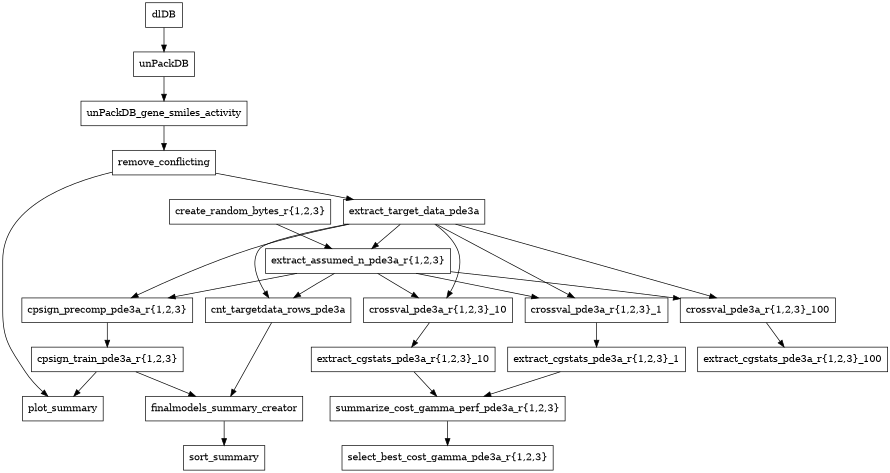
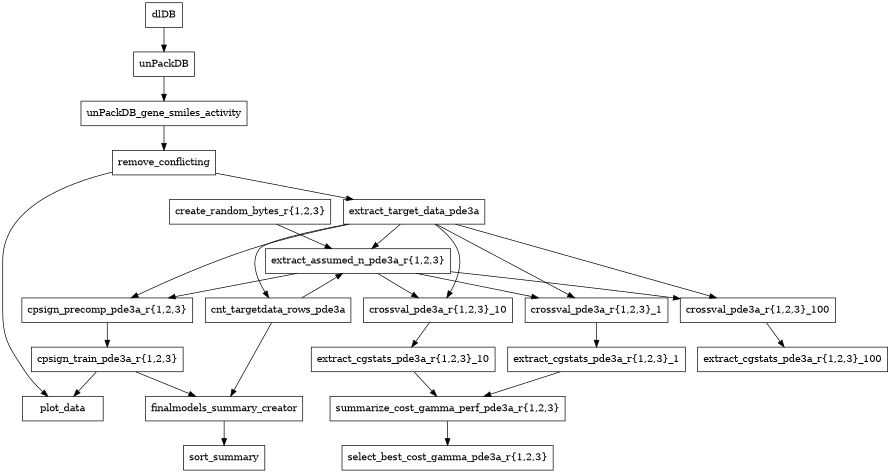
  digraph {
    node [shape=box]
    "extract_assumed_n_pde3a_r{1,2,3}"
    "cpsign_precomp_pde3a_r{1,2,3}"
    "crossval_pde3a_r{1,2,3}_1"
    "crossval_pde3a_r{1,2,3}_100"
    cnt_targetdata_rows_pde3a
    "crossval_pde3a_r{1,2,3}_10"
    "cpsign_train_pde3a_r{1,2,3}"
    "extract_cgstats_pde3a_r{1,2,3}_1"
    "extract_cgstats_pde3a_r{1,2,3}_100"
    finalmodels_summary_creator
    "extract_cgstats_pde3a_r{1,2,3}_10"
-   plot_summary
+   plot_summary [label=plot_data]
    "summarize_cost_gamma_perf_pde3a_r{1,2,3}"
    "select_best_cost_gamma_pde3a_r{1,2,3}"
    "create_random_bytes_r{1,2,3}"
    sort_summary
    extract_target_data_pde3a
    n18 [label=unPackDB_gene_smiles_activity]
    unPackDB
    remove_conflicting
    dlDB
    "extract_assumed_n_pde3a_r{1,2,3}" -> "cpsign_precomp_pde3a_r{1,2,3}"
    "extract_assumed_n_pde3a_r{1,2,3}" -> "crossval_pde3a_r{1,2,3}_1"
    "extract_assumed_n_pde3a_r{1,2,3}" -> "crossval_pde3a_r{1,2,3}_100"
-   "extract_assumed_n_pde3a_r{1,2,3}" -> cnt_targetdata_rows_pde3a
+   cnt_targetdata_rows_pde3a -> "extract_assumed_n_pde3a_r{1,2,3}"
    "extract_assumed_n_pde3a_r{1,2,3}" -> "crossval_pde3a_r{1,2,3}_10"
    "cpsign_precomp_pde3a_r{1,2,3}" -> "cpsign_train_pde3a_r{1,2,3}"
    "crossval_pde3a_r{1,2,3}_1" -> "extract_cgstats_pde3a_r{1,2,3}_1"
    "crossval_pde3a_r{1,2,3}_100" -> "extract_cgstats_pde3a_r{1,2,3}_100"
    cnt_targetdata_rows_pde3a -> finalmodels_summary_creator
    "crossval_pde3a_r{1,2,3}_10" -> "extract_cgstats_pde3a_r{1,2,3}_10"
    "cpsign_train_pde3a_r{1,2,3}" -> finalmodels_summary_creator
    "cpsign_train_pde3a_r{1,2,3}" -> plot_summary
    "extract_cgstats_pde3a_r{1,2,3}_1" -> "summarize_cost_gamma_perf_pde3a_r{1,2,3}"
    finalmodels_summary_creator -> sort_summary
    "extract_cgstats_pde3a_r{1,2,3}_10" -> "summarize_cost_gamma_perf_pde3a_r{1,2,3}"
    "summarize_cost_gamma_perf_pde3a_r{1,2,3}" -> "select_best_cost_gamma_pde3a_r{1,2,3}"
    "create_random_bytes_r{1,2,3}" -> "extract_assumed_n_pde3a_r{1,2,3}"
    extract_target_data_pde3a -> "extract_assumed_n_pde3a_r{1,2,3}"
    extract_target_data_pde3a -> "cpsign_precomp_pde3a_r{1,2,3}"
    extract_target_data_pde3a -> "crossval_pde3a_r{1,2,3}_1"
    extract_target_data_pde3a -> "crossval_pde3a_r{1,2,3}_100"
    extract_target_data_pde3a -> cnt_targetdata_rows_pde3a
    extract_target_data_pde3a -> "crossval_pde3a_r{1,2,3}_10"
    n18 -> remove_conflicting
    unPackDB -> n18
    remove_conflicting -> plot_summary
    remove_conflicting -> extract_target_data_pde3a
    dlDB -> unPackDB
  }
